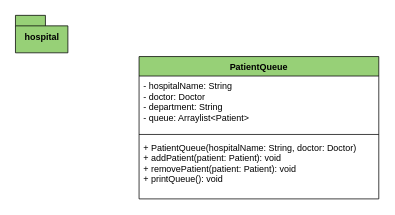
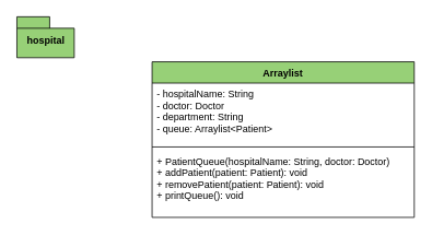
  <mxCell id="0" />
  <mxCell id="1" parent="0" />
- <mxCell id="2" value="PatientQueue" style="swimlane;fontStyle=1;align=center;verticalAlign=top;childLayout=stackLayout;horizontal=1;startSize=26;horizontalStack=0;resizeParent=1;resizeParentMax=0;resizeLast=0;collapsible=1;marginBottom=0;strokeColor=#000000;fillColor=#97D077;" vertex="1" parent="1"><mxGeometry x="185" y="75" width="320" height="190" as="geometry" /></mxCell>
+ <mxCell id="2" value="Arraylist" style="swimlane;fontStyle=1;align=center;verticalAlign=top;childLayout=stackLayout;horizontal=1;startSize=26;horizontalStack=0;resizeParent=1;resizeParentMax=0;resizeLast=0;collapsible=1;marginBottom=0;strokeColor=#000000;fillColor=#97D077;" vertex="1" parent="1"><mxGeometry x="185" y="75" width="320" height="190" as="geometry" /></mxCell>
  <mxCell id="3" value="- hospitalName: String&#10;- doctor: Doctor&#10;- department: String&#10;- queue: Arraylist&lt;Patient&gt;" style="text;strokeColor=none;fillColor=none;align=left;verticalAlign=top;spacingLeft=4;spacingRight=4;overflow=hidden;rotatable=0;points=[[0,0.5],[1,0.5]];portConstraint=eastwest;" vertex="1" parent="2"><mxGeometry y="26" width="320" height="74" as="geometry" /></mxCell>
  <mxCell id="4" value="" style="line;strokeWidth=1;fillColor=none;align=left;verticalAlign=middle;spacingTop=-1;spacingLeft=3;spacingRight=3;rotatable=0;labelPosition=right;points=[];portConstraint=eastwest;" vertex="1" parent="2"><mxGeometry y="100" width="320" height="8" as="geometry" /></mxCell>
  <mxCell id="5" value="+ PatientQueue(hospitalName: String, doctor: Doctor)&#10;+ addPatient(patient: Patient): void&#10;+ removePatient(patient: Patient): void&#10;+ printQueue(): void" style="text;strokeColor=none;fillColor=none;align=left;verticalAlign=top;spacingLeft=4;spacingRight=4;overflow=hidden;rotatable=0;points=[[0,0.5],[1,0.5]];portConstraint=eastwest;" vertex="1" parent="2"><mxGeometry y="108" width="320" height="82" as="geometry" /></mxCell>
  <mxCell id="6" value="hospital" style="shape=folder;fontStyle=1;spacingTop=10;tabWidth=40;tabHeight=14;tabPosition=left;html=1;fillColor=#97D077;" vertex="1" parent="1"><mxGeometry x="20" y="20" width="70" height="50" as="geometry" /></mxCell>
